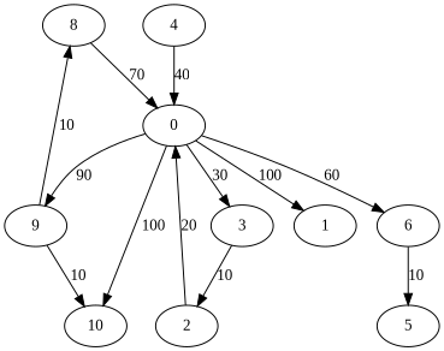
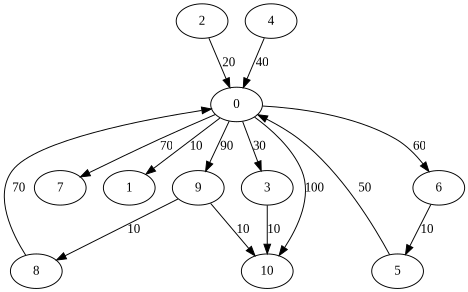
  digraph {
    fontname="Liberation Serif"
    node [fontname="Liberation Serif"]
    edge [fontname="Liberation Serif"]
+   n1 [label=7]
    n2 [label=8]
    n3 [label=0]
    n4 [label=1]
    n5 [label=9]
    n6 [label=6]
    n7 [label=3]
    n8 [label=10]
    n9 [label=5]
    n10 [label=2]
    n11 [label=4]
    n2 -> n3 [label=70]
-   n3 -> n4 [label=100]
+   n3 -> n1 [label=70]
+   n3 -> n4 [label=10]
    n3 -> n5 [label=90]
    n3 -> n6 [label=60]
    n3 -> n7 [label=30]
    n3 -> n8 [label=100]
    n5 -> n2 [label=10]
    n5 -> n8 [label=10]
    n6 -> n9 [label=10]
-   n7 -> n10 [label=10]
+   n7 -> n8 [label=10]
+   n9 -> n3 [label=50]
    n10 -> n3 [label=20]
    n11 -> n3 [label=40]
  }
